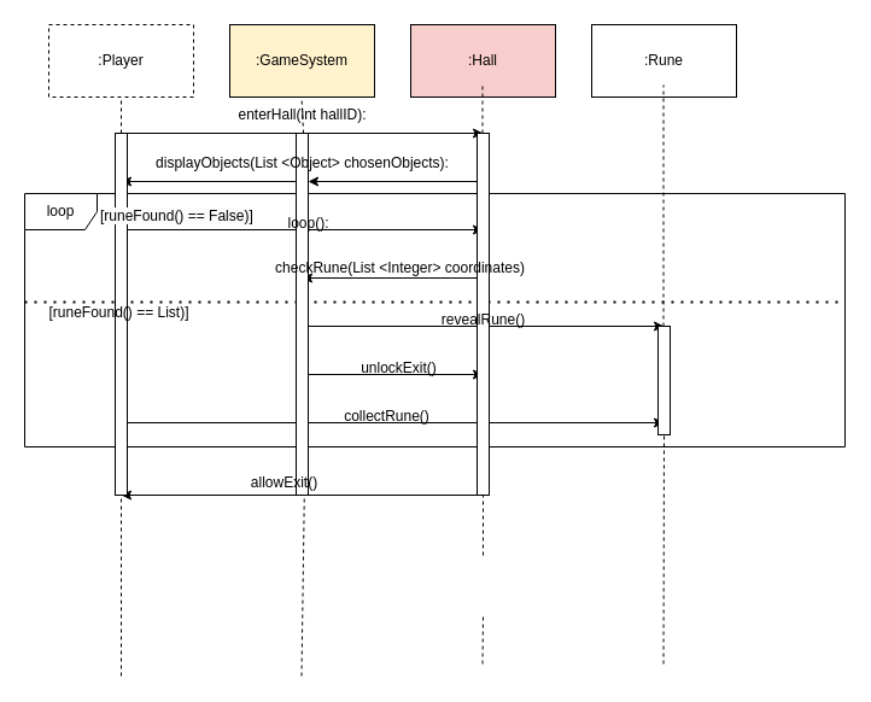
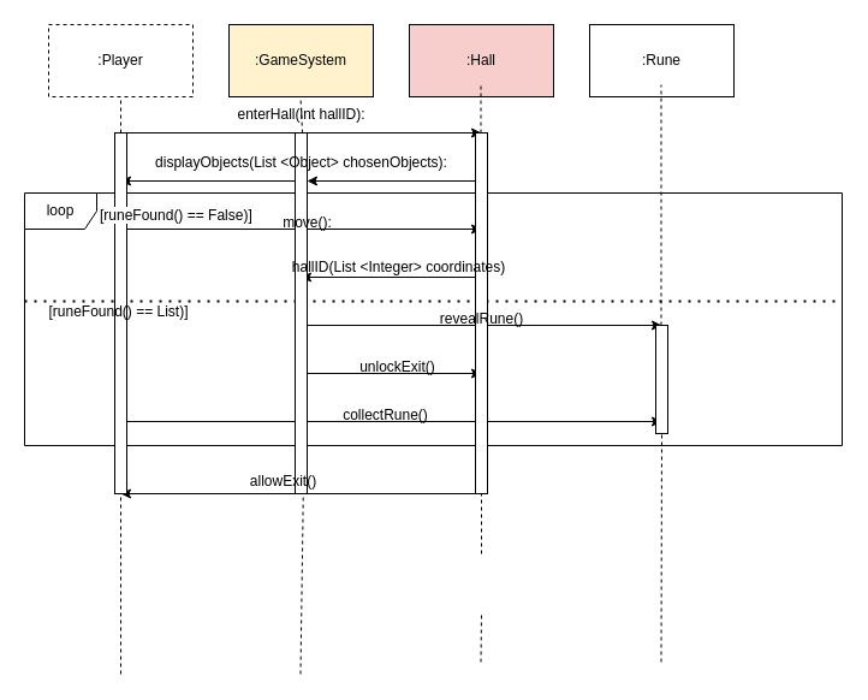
  <mxCell id="0" />
  <mxCell id="1" parent="0" />
  <mxCell id="2" value=":Player" style="rounded=0;whiteSpace=wrap;html=1;dashed=1;" vertex="1" parent="1"><mxGeometry x="40" y="20" width="120" height="60" as="geometry" /></mxCell>
  <mxCell id="3" value=":GameSystem" style="rounded=0;whiteSpace=wrap;html=1;fillColor=#fff2cc;" vertex="1" parent="1"><mxGeometry x="190" y="20" width="120" height="60" as="geometry" /></mxCell>
  <mxCell id="4" value=":Hall" style="rounded=0;whiteSpace=wrap;html=1;fillColor=#f8cecc;" vertex="1" parent="1"><mxGeometry x="340" y="20" width="120" height="60" as="geometry" /></mxCell>
  <mxCell id="5" value=":Rune" style="rounded=0;whiteSpace=wrap;html=1;" vertex="1" parent="1"><mxGeometry x="490" y="20" width="120" height="60" as="geometry" /></mxCell>
  <mxCell id="6" value="" style="endArrow=none;dashed=1;html=1;rounded=0;entryX=0.5;entryY=1;entryDx=0;entryDy=0;" edge="1" parent="1" source="25" target="2"><mxGeometry width="50" height="50" relative="1" as="geometry"><mxPoint x="100" y="560" as="sourcePoint" /><mxPoint x="400" y="190" as="targetPoint" /></mxGeometry></mxCell>
  <mxCell id="7" value="" style="endArrow=none;dashed=1;html=1;rounded=0;entryX=0.5;entryY=1;entryDx=0;entryDy=0;" edge="1" parent="1" source="35"><mxGeometry width="50" height="50" relative="1" as="geometry"><mxPoint x="249.5" y="560" as="sourcePoint" /><mxPoint x="249.5" y="80" as="targetPoint" /></mxGeometry></mxCell>
  <mxCell id="8" value="" style="endArrow=none;dashed=1;html=1;rounded=0;entryX=0.5;entryY=1;entryDx=0;entryDy=0;" edge="1" parent="1" source="29"><mxGeometry width="50" height="50" relative="1" as="geometry"><mxPoint x="399.5" y="550" as="sourcePoint" /><mxPoint x="399.5" y="70" as="targetPoint" /></mxGeometry></mxCell>
  <mxCell id="9" value="" style="endArrow=none;dashed=1;html=1;rounded=0;entryX=0.5;entryY=1;entryDx=0;entryDy=0;" edge="1" parent="1" source="32"><mxGeometry width="50" height="50" relative="1" as="geometry"><mxPoint x="549.5" y="550" as="sourcePoint" /><mxPoint x="549.5" y="70" as="targetPoint" /></mxGeometry></mxCell>
  <mxCell id="10" value="" style="endArrow=classic;html=1;rounded=0;" edge="1" parent="1"><mxGeometry width="50" height="50" relative="1" as="geometry"><mxPoint x="100" y="110" as="sourcePoint" /><mxPoint x="400" y="110" as="targetPoint" /></mxGeometry></mxCell>
  <mxCell id="11" value="" style="endArrow=classic;html=1;rounded=0;" edge="1" parent="1"><mxGeometry width="50" height="50" relative="1" as="geometry"><mxPoint x="100" y="190" as="sourcePoint" /><mxPoint x="400" y="190" as="targetPoint" /></mxGeometry></mxCell>
  <mxCell id="12" value="" style="endArrow=classic;html=1;rounded=0;" edge="1" parent="1" source="27"><mxGeometry width="50" height="50" relative="1" as="geometry"><mxPoint x="400" y="150" as="sourcePoint" /><mxPoint x="100" y="150" as="targetPoint" /></mxGeometry></mxCell>
  <mxCell id="13" value="" style="endArrow=classic;html=1;rounded=0;" edge="1" parent="1"><mxGeometry width="50" height="50" relative="1" as="geometry"><mxPoint x="400" y="230" as="sourcePoint" /><mxPoint x="250" y="230" as="targetPoint" /></mxGeometry></mxCell>
  <mxCell id="14" value="enterHall(int hallID):" style="text;html=1;align=center;verticalAlign=middle;resizable=0;points=[];autosize=1;strokeColor=none;fillColor=none;" vertex="1" parent="1"><mxGeometry x="185" y="80" width="130" height="30" as="geometry" /></mxCell>
  <mxCell id="15" value="" style="endArrow=none;dashed=1;html=1;rounded=0;entryX=0.5;entryY=1;entryDx=0;entryDy=0;" edge="1" parent="1" target="35"><mxGeometry width="50" height="50" relative="1" as="geometry"><mxPoint x="249.5" y="560" as="sourcePoint" /><mxPoint x="249.5" y="80" as="targetPoint" /></mxGeometry></mxCell>
  <mxCell id="16" value="" style="endArrow=classic;html=1;rounded=0;" edge="1" parent="1"><mxGeometry width="50" height="50" relative="1" as="geometry"><mxPoint x="250" y="270" as="sourcePoint" /><mxPoint x="550" y="270" as="targetPoint" /></mxGeometry></mxCell>
  <mxCell id="17" value="" style="endArrow=classic;html=1;rounded=0;" edge="1" parent="1"><mxGeometry width="50" height="50" relative="1" as="geometry"><mxPoint x="250" y="310" as="sourcePoint" /><mxPoint x="400" y="310" as="targetPoint" /></mxGeometry></mxCell>
  <mxCell id="18" value="unlockExit()" style="text;html=1;align=center;verticalAlign=middle;resizable=0;points=[];autosize=1;strokeColor=none;fillColor=none;" vertex="1" parent="1"><mxGeometry x="285" y="290" width="90" height="30" as="geometry" /></mxCell>
  <mxCell id="19" value="" style="endArrow=classic;html=1;rounded=0;" edge="1" parent="1"><mxGeometry width="50" height="50" relative="1" as="geometry"><mxPoint x="100" y="350" as="sourcePoint" /><mxPoint x="550" y="350" as="targetPoint" /></mxGeometry></mxCell>
  <mxCell id="20" value="collectRune()" style="text;html=1;align=center;verticalAlign=middle;resizable=0;points=[];autosize=1;strokeColor=none;fillColor=none;" vertex="1" parent="1"><mxGeometry x="275" y="330" width="90" height="30" as="geometry" /></mxCell>
  <mxCell id="21" value="loop" style="shape=umlFrame;whiteSpace=wrap;html=1;pointerEvents=0;" vertex="1" parent="1"><mxGeometry x="20" y="160" width="680" height="210" as="geometry" /></mxCell>
  <mxCell id="22" value="" style="endArrow=none;dashed=1;html=1;dashPattern=1 3;strokeWidth=2;rounded=0;exitX=-0.003;exitY=0.823;exitDx=0;exitDy=0;exitPerimeter=0;entryX=0.997;entryY=0.823;entryDx=0;entryDy=0;entryPerimeter=0;" edge="1" parent="1"><mxGeometry width="50" height="50" relative="1" as="geometry"><mxPoint x="20" y="250" as="sourcePoint" /><mxPoint x="700" y="250" as="targetPoint" /></mxGeometry></mxCell>
  <mxCell id="23" value="" style="endArrow=classic;html=1;rounded=0;" edge="1" parent="1"><mxGeometry width="50" height="50" relative="1" as="geometry"><mxPoint x="400" y="410" as="sourcePoint" /><mxPoint x="100" y="410" as="targetPoint" /></mxGeometry></mxCell>
  <mxCell id="24" value="" style="endArrow=none;dashed=1;html=1;rounded=0;entryX=0.5;entryY=1;entryDx=0;entryDy=0;" edge="1" parent="1" target="25"><mxGeometry width="50" height="50" relative="1" as="geometry"><mxPoint x="100" y="560" as="sourcePoint" /><mxPoint x="100" y="80" as="targetPoint" /></mxGeometry></mxCell>
  <mxCell id="25" value="" style="html=1;points=[[0,0,0,0,5],[0,1,0,0,-5],[1,0,0,0,5],[1,1,0,0,-5]];perimeter=orthogonalPerimeter;outlineConnect=0;targetShapes=umlLifeline;portConstraint=eastwest;newEdgeStyle={&quot;curved&quot;:0,&quot;rounded&quot;:0};" vertex="1" parent="1"><mxGeometry x="95" y="110" width="10" height="300" as="geometry" /></mxCell>
  <mxCell id="26" value="" style="endArrow=classic;html=1;rounded=0;" edge="1" parent="1" target="27"><mxGeometry width="50" height="50" relative="1" as="geometry"><mxPoint x="400" y="150" as="sourcePoint" /><mxPoint x="100" y="150" as="targetPoint" /></mxGeometry></mxCell>
  <mxCell id="27" value="" style="html=1;points=[[0,0,0,0,5],[0,1,0,0,-5],[1,0,0,0,5],[1,1,0,0,-5]];perimeter=orthogonalPerimeter;outlineConnect=0;targetShapes=umlLifeline;portConstraint=eastwest;newEdgeStyle={&quot;curved&quot;:0,&quot;rounded&quot;:0};" vertex="1" parent="1"><mxGeometry x="245" y="110" width="10" height="300" as="geometry" /></mxCell>
  <mxCell id="28" value="" style="endArrow=none;dashed=1;html=1;rounded=0;entryX=0.5;entryY=1;entryDx=0;entryDy=0;" edge="1" parent="1" target="29"><mxGeometry width="50" height="50" relative="1" as="geometry"><mxPoint x="400" y="460" as="sourcePoint" /><mxPoint x="399.5" y="70" as="targetPoint" /></mxGeometry></mxCell>
  <mxCell id="29" value="" style="html=1;points=[[0,0,0,0,5],[0,1,0,0,-5],[1,0,0,0,5],[1,1,0,0,-5]];perimeter=orthogonalPerimeter;outlineConnect=0;targetShapes=umlLifeline;portConstraint=eastwest;newEdgeStyle={&quot;curved&quot;:0,&quot;rounded&quot;:0};" vertex="1" parent="1"><mxGeometry x="395" y="110" width="10" height="300" as="geometry" /></mxCell>
  <mxCell id="30" value="" style="endArrow=none;dashed=1;html=1;rounded=0;entryX=0.5;entryY=1;entryDx=0;entryDy=0;" edge="1" parent="1"><mxGeometry width="50" height="50" relative="1" as="geometry"><mxPoint x="399.5" y="550" as="sourcePoint" /><mxPoint x="400" y="510" as="targetPoint" /></mxGeometry></mxCell>
  <mxCell id="31" value="" style="endArrow=none;dashed=1;html=1;rounded=0;entryX=0.5;entryY=1;entryDx=0;entryDy=0;" edge="1" parent="1" target="32"><mxGeometry width="50" height="50" relative="1" as="geometry"><mxPoint x="549.5" y="550" as="sourcePoint" /><mxPoint x="549.5" y="70" as="targetPoint" /></mxGeometry></mxCell>
  <mxCell id="32" value="" style="html=1;points=[[0,0,0,0,5],[0,1,0,0,-5],[1,0,0,0,5],[1,1,0,0,-5]];perimeter=orthogonalPerimeter;outlineConnect=0;targetShapes=umlLifeline;portConstraint=eastwest;newEdgeStyle={&quot;curved&quot;:0,&quot;rounded&quot;:0};" vertex="1" parent="1"><mxGeometry x="545" y="270" width="10" height="90" as="geometry" /></mxCell>
  <mxCell id="33" value="revealRune()" style="text;html=1;align=center;verticalAlign=middle;resizable=0;points=[];autosize=1;strokeColor=none;fillColor=none;" vertex="1" parent="1"><mxGeometry x="355" y="250" width="90" height="30" as="geometry" /></mxCell>
- <mxCell id="34" value="checkRune(List &amp;lt;Integer&amp;gt; coordinates)" style="text;html=1;align=center;verticalAlign=middle;resizable=0;points=[];autosize=1;strokeColor=none;fillColor=none;" vertex="1" parent="1"><mxGeometry x="216" y="207" width="230" height="30" as="geometry" /></mxCell>
- <mxCell id="35" value="loop():" style="text;html=1;align=center;verticalAlign=middle;resizable=0;points=[];autosize=1;strokeColor=none;fillColor=none;" vertex="1" parent="1"><mxGeometry x="225" y="170" width="60" height="30" as="geometry" /></mxCell>
+ <mxCell id="34" value="hallID(List &amp;lt;Integer&amp;gt; coordinates)" style="text;html=1;align=center;verticalAlign=middle;resizable=0;points=[];autosize=1;strokeColor=none;fillColor=none;" vertex="1" parent="1"><mxGeometry x="216" y="207" width="230" height="30" as="geometry" /></mxCell>
+ <mxCell id="35" value="move():" style="text;html=1;align=center;verticalAlign=middle;resizable=0;points=[];autosize=1;strokeColor=none;fillColor=none;" vertex="1" parent="1"><mxGeometry x="225" y="170" width="60" height="30" as="geometry" /></mxCell>
  <mxCell id="36" value="allowExit()" style="text;html=1;align=center;verticalAlign=middle;resizable=0;points=[];autosize=1;strokeColor=none;fillColor=none;" vertex="1" parent="1"><mxGeometry x="195" y="385" width="80" height="30" as="geometry" /></mxCell>
  <mxCell id="37" value="&lt;span style=&quot;caret-color: rgb(0, 0, 0); color: rgb(0, 0, 0); font-family: Helvetica; font-size: 12px; font-style: normal; font-variant-caps: normal; font-weight: 400; letter-spacing: normal; orphans: auto; text-align: center; text-indent: 0px; text-transform: none; white-space: nowrap; widows: auto; word-spacing: 0px; -webkit-text-stroke-width: 0px; background-color: rgb(251, 251, 251); text-decoration: none; display: inline !important; float: none;&quot;&gt;[runeFound() == False)]&lt;/span&gt;" style="text;whiteSpace=wrap;html=1;" vertex="1" parent="1"><mxGeometry x="81" y="165" width="160" height="40" as="geometry" /></mxCell>
  <mxCell id="38" value="[runeFound() == List)]" style="text;html=1;align=center;verticalAlign=middle;resizable=0;points=[];autosize=1;strokeColor=none;fillColor=none;" vertex="1" parent="1"><mxGeometry x="23" y="244" width="150" height="30" as="geometry" /></mxCell>
  <mxCell id="39" value="displayObjects(List &amp;lt;Object&amp;gt; chosenObjects):" style="text;html=1;align=center;verticalAlign=middle;resizable=0;points=[];autosize=1;strokeColor=none;fillColor=none;" vertex="1" parent="1"><mxGeometry x="115" y="120" width="270" height="30" as="geometry" /></mxCell>
